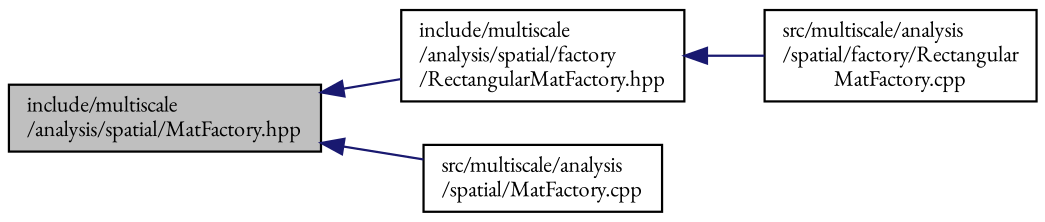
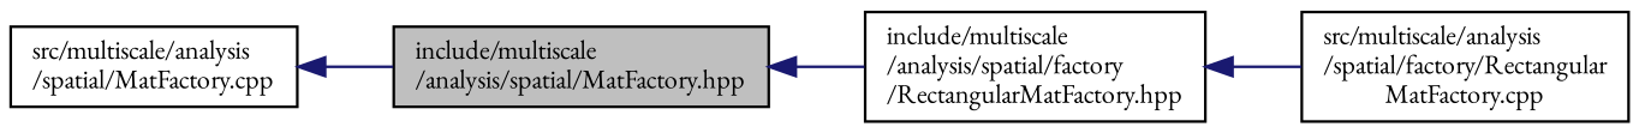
  digraph {
    rankdir=LR
    fontname="EB Garamond"
    node [color=black fillcolor=white fontname="EB Garamond" fontsize=10 shape=record style=filled]
    edge [color=midnightblue dir=back fontname="EB Garamond" fontsize=10 labelfontname=Helvetica labelfontsize=10 style=solid]
    n1 [fillcolor=grey75 fontcolor=black height=0.2 label="include/multiscale\l/analysis/spatial/MatFactory.hpp" width=0.4]
    n2 [height=0.2 label="include/multiscale\l/analysis/spatial/factory\l/RectangularMatFactory.hpp" width=0.4]
    n3 [height=0.2 label="src/multiscale/analysis\l/spatial/MatFactory.cpp" width=0.4]
    n4 [height=0.2 label="src/multiscale/analysis\l/spatial/factory/Rectangular\lMatFactory.cpp" width=0.4]
    n1 -> n2
-   n1 -> n3
+   n3 -> n1
    n2 -> n4
  }
